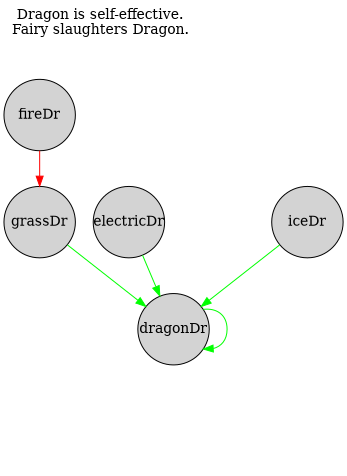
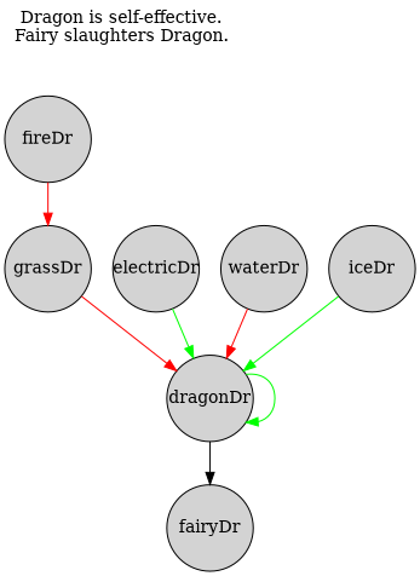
  digraph {
    label="Dragon is self-effective.\nFairy slaughters Dragon."
    labeljust=l
    labelloc=top
    node [fixedsize=true shape=circle style=filled]
    edge [color=red]
    fireDr [height=1 width=1]
    grassDr [height=1 width=1]
    dragonDr [height=1 width=1]
+   fairyDr [height=1 width=1]
    electricDr [height=1 width=1]
+   waterDr [height=1 width=1]
    iceDr [height=1 width=1]
    fireDr -> grassDr
-   grassDr -> dragonDr [color=green]
+   grassDr -> dragonDr
    dragonDr -> dragonDr [color=green]
+   dragonDr -> fairyDr [color=black]
    electricDr -> dragonDr [color=green]
+   waterDr -> dragonDr
    iceDr -> dragonDr [color=green]
  }
